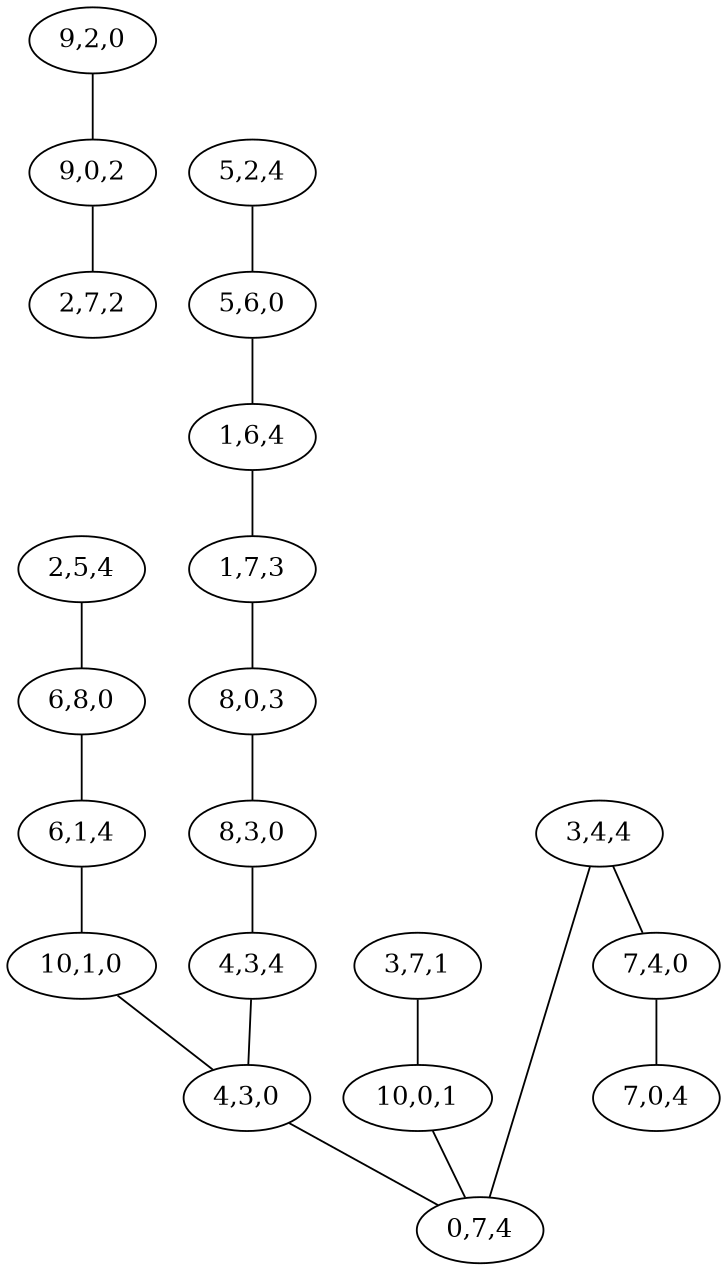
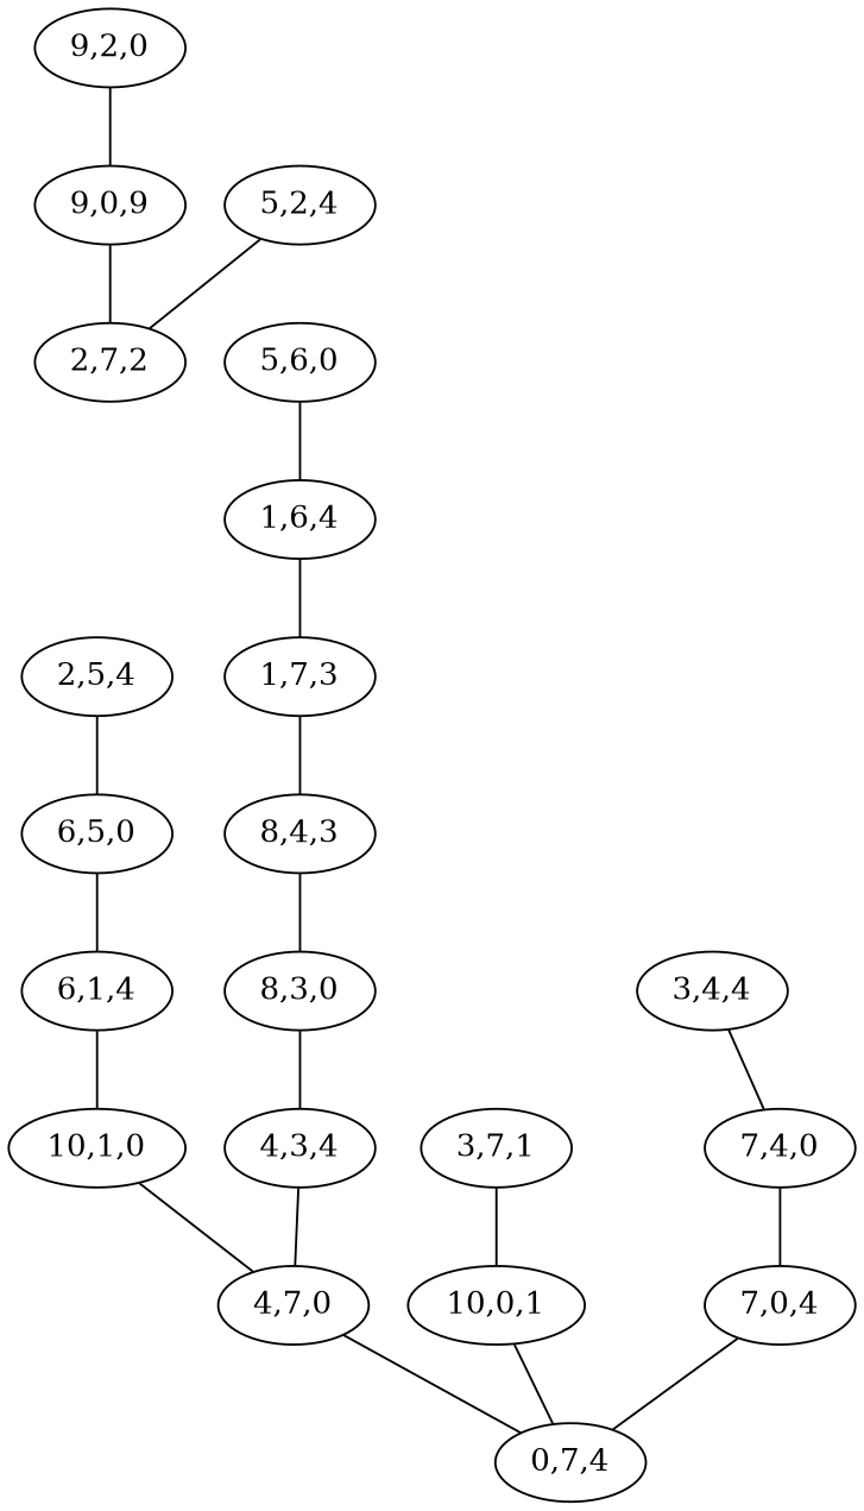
  graph {
    "7,0,4"
    "0,7,4"
-   "4,7,0" [label="4,3,0"]
+   "4,7,0"
    "10,0,1"
    "7,4,0"
    "10,1,0"
    "4,3,4"
    "3,7,1"
    "3,4,4"
    "6,1,4"
    "8,3,0"
-   "6,5,0" [label="6,8,0"]
-   "8,0,3"
+   "6,5,0"
+   "8,0,3" [label="8,4,3"]
    "2,5,4"
    "1,7,3"
    "1,6,4"
-   "9,0,2"
+   "9,0,2" [label="9,0,9"]
    "2,7,2"
    "5,6,0"
    "9,2,0"
    "5,2,4"
-   "3,4,4" -- "0,7,4"
+   "7,0,4" -- "0,7,4"
    "4,7,0" -- "0,7,4"
    "10,0,1" -- "0,7,4"
    "7,4,0" -- "7,0,4"
    "10,1,0" -- "4,7,0"
    "4,3,4" -- "4,7,0"
    "3,7,1" -- "10,0,1"
    "3,4,4" -- "7,4,0"
    "6,1,4" -- "10,1,0"
    "8,3,0" -- "4,3,4"
    "6,5,0" -- "6,1,4"
    "8,0,3" -- "8,3,0"
    "2,5,4" -- "6,5,0"
    "1,7,3" -- "8,0,3"
    "1,6,4" -- "1,7,3"
    "9,0,2" -- "2,7,2"
    "5,6,0" -- "1,6,4"
    "9,2,0" -- "9,0,2"
-   "5,2,4" -- "5,6,0"
+   "5,2,4" -- "2,7,2"
  }
